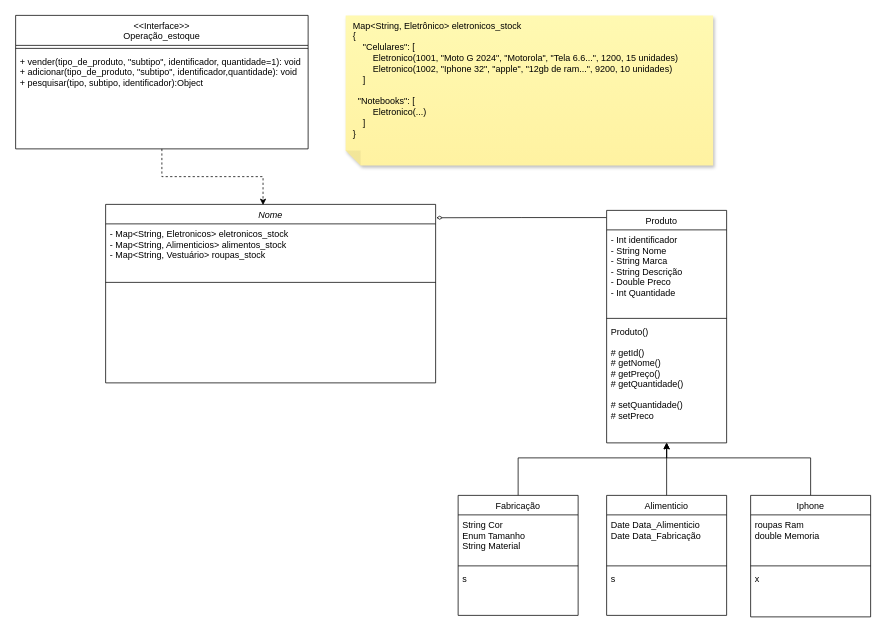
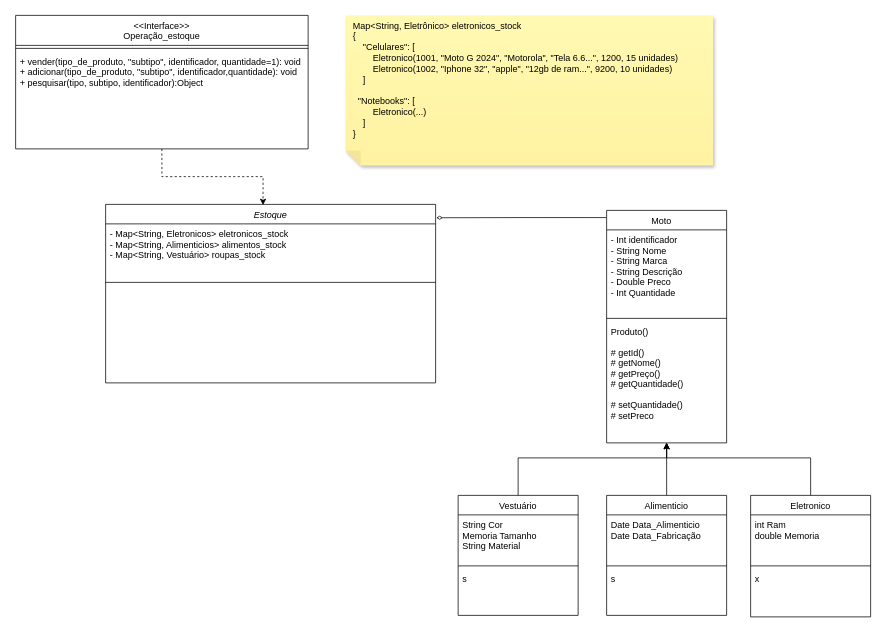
  <mxCell id="0" />
  <mxCell id="1" parent="0" />
- <mxCell id="2" value="Nome" style="swimlane;fontStyle=2;align=center;verticalAlign=top;childLayout=stackLayout;horizontal=1;startSize=26;horizontalStack=0;resizeParent=1;resizeLast=0;collapsible=1;marginBottom=0;rounded=0;shadow=0;strokeWidth=1;" vertex="1" parent="1"><mxGeometry x="140" y="272" width="440" height="238" as="geometry"><mxRectangle x="230" y="140" width="160" height="26" as="alternateBounds" /></mxGeometry></mxCell>
+ <mxCell id="2" value="Estoque" style="swimlane;fontStyle=2;align=center;verticalAlign=top;childLayout=stackLayout;horizontal=1;startSize=26;horizontalStack=0;resizeParent=1;resizeLast=0;collapsible=1;marginBottom=0;rounded=0;shadow=0;strokeWidth=1;" vertex="1" parent="1"><mxGeometry x="140" y="272" width="440" height="238" as="geometry"><mxRectangle x="230" y="140" width="160" height="26" as="alternateBounds" /></mxGeometry></mxCell>
  <mxCell id="3" value="- Map&lt;String, Eletronicos&gt; eletronicos_stock&#10;- Map&lt;String, Alimenticios&gt; alimentos_stock&#10;- Map&lt;String, Vestuário&gt; roupas_stock&#10;&#10;&#10;" style="text;align=left;verticalAlign=top;spacingLeft=4;spacingRight=4;overflow=hidden;rotatable=0;points=[[0,0.5],[1,0.5]];portConstraint=eastwest;" vertex="1" parent="2"><mxGeometry y="26" width="440" height="74" as="geometry" /></mxCell>
  <mxCell id="4" value="" style="line;html=1;strokeWidth=1;align=left;verticalAlign=middle;spacingTop=-1;spacingLeft=3;spacingRight=3;rotatable=0;labelPosition=right;points=[];portConstraint=eastwest;" vertex="1" parent="2"><mxGeometry y="100" width="440" height="8" as="geometry" /></mxCell>
- <mxCell id="5" value="Produto    " style="swimlane;fontStyle=0;align=center;verticalAlign=top;childLayout=stackLayout;horizontal=1;startSize=26;horizontalStack=0;resizeParent=1;resizeLast=0;collapsible=1;marginBottom=0;rounded=0;shadow=0;strokeWidth=1;" vertex="1" parent="1"><mxGeometry x="808" y="280" width="160" height="310" as="geometry"><mxRectangle x="550" y="140" width="160" height="26" as="alternateBounds" /></mxGeometry></mxCell>
+ <mxCell id="5" value="Moto    " style="swimlane;fontStyle=0;align=center;verticalAlign=top;childLayout=stackLayout;horizontal=1;startSize=26;horizontalStack=0;resizeParent=1;resizeLast=0;collapsible=1;marginBottom=0;rounded=0;shadow=0;strokeWidth=1;" vertex="1" parent="1"><mxGeometry x="808" y="280" width="160" height="310" as="geometry"><mxRectangle x="550" y="140" width="160" height="26" as="alternateBounds" /></mxGeometry></mxCell>
  <mxCell id="6" value="- Int identificador&#10;- String Nome&#10;- String Marca&#10;- String Descrição&#10;- Double Preco&#10;- Int Quantidade&#10;" style="text;align=left;verticalAlign=top;spacingLeft=4;spacingRight=4;overflow=hidden;rotatable=0;points=[[0,0.5],[1,0.5]];portConstraint=eastwest;" vertex="1" parent="5"><mxGeometry y="26" width="160" height="114" as="geometry" /></mxCell>
  <mxCell id="7" value="" style="line;html=1;strokeWidth=1;align=left;verticalAlign=middle;spacingTop=-1;spacingLeft=3;spacingRight=3;rotatable=0;labelPosition=right;points=[];portConstraint=eastwest;" vertex="1" parent="5"><mxGeometry y="140" width="160" height="8" as="geometry" /></mxCell>
  <mxCell id="8" value="Produto()&#10;&#10;# getId()&#10;# getNome()&#10;# getPreço()&#10;# getQuantidade()&#10;&#10;# setQuantidade()&#10;# setPreco&#10;&#10;" style="text;align=left;verticalAlign=top;spacingLeft=4;spacingRight=4;overflow=hidden;rotatable=0;points=[[0,0.5],[1,0.5]];portConstraint=eastwest;" vertex="1" parent="5"><mxGeometry y="148" width="160" height="152" as="geometry" /></mxCell>
  <mxCell id="9" style="edgeStyle=orthogonalEdgeStyle;rounded=0;orthogonalLoop=1;jettySize=auto;html=1;entryX=0.5;entryY=1;entryDx=0;entryDy=0;" edge="1" parent="1" source="10" target="5"><mxGeometry relative="1" as="geometry" /></mxCell>
  <mxCell id="10" value="Alimenticio" style="swimlane;fontStyle=0;align=center;verticalAlign=top;childLayout=stackLayout;horizontal=1;startSize=26;horizontalStack=0;resizeParent=1;resizeLast=0;collapsible=1;marginBottom=0;rounded=0;shadow=0;strokeWidth=1;" vertex="1" parent="1"><mxGeometry x="808" y="660" width="160" height="160" as="geometry"><mxRectangle x="550" y="140" width="160" height="26" as="alternateBounds" /></mxGeometry></mxCell>
  <mxCell id="11" value="Date Data_Alimenticio&#10;Date Data_Fabricação&#10;" style="text;align=left;verticalAlign=top;spacingLeft=4;spacingRight=4;overflow=hidden;rotatable=0;points=[[0,0.5],[1,0.5]];portConstraint=eastwest;" vertex="1" parent="10"><mxGeometry y="26" width="160" height="64" as="geometry" /></mxCell>
  <mxCell id="12" value="" style="line;html=1;strokeWidth=1;align=left;verticalAlign=middle;spacingTop=-1;spacingLeft=3;spacingRight=3;rotatable=0;labelPosition=right;points=[];portConstraint=eastwest;" vertex="1" parent="10"><mxGeometry y="90" width="160" height="8" as="geometry" /></mxCell>
  <mxCell id="13" value="s" style="text;align=left;verticalAlign=top;spacingLeft=4;spacingRight=4;overflow=hidden;rotatable=0;points=[[0,0.5],[1,0.5]];portConstraint=eastwest;" vertex="1" parent="10"><mxGeometry y="98" width="160" height="52" as="geometry" /></mxCell>
  <mxCell id="14" style="edgeStyle=orthogonalEdgeStyle;rounded=0;orthogonalLoop=1;jettySize=auto;html=1;entryX=0.5;entryY=1;entryDx=0;entryDy=0;" edge="1" parent="1" source="15" target="5"><mxGeometry relative="1" as="geometry"><Array as="points"><mxPoint x="690" y="610" /><mxPoint x="888" y="610" /></Array></mxGeometry></mxCell>
- <mxCell id="15" value="Fabricação" style="swimlane;fontStyle=0;align=center;verticalAlign=top;childLayout=stackLayout;horizontal=1;startSize=26;horizontalStack=0;resizeParent=1;resizeLast=0;collapsible=1;marginBottom=0;rounded=0;shadow=0;strokeWidth=1;" vertex="1" parent="1"><mxGeometry x="610" y="660" width="160" height="160" as="geometry"><mxRectangle x="550" y="140" width="160" height="26" as="alternateBounds" /></mxGeometry></mxCell>
- <mxCell id="16" value="String Cor&#10;Enum Tamanho&#10;String Material&#10;" style="text;align=left;verticalAlign=top;spacingLeft=4;spacingRight=4;overflow=hidden;rotatable=0;points=[[0,0.5],[1,0.5]];portConstraint=eastwest;" vertex="1" parent="15"><mxGeometry y="26" width="160" height="64" as="geometry" /></mxCell>
+ <mxCell id="15" value="Vestuário" style="swimlane;fontStyle=0;align=center;verticalAlign=top;childLayout=stackLayout;horizontal=1;startSize=26;horizontalStack=0;resizeParent=1;resizeLast=0;collapsible=1;marginBottom=0;rounded=0;shadow=0;strokeWidth=1;" vertex="1" parent="1"><mxGeometry x="610" y="660" width="160" height="160" as="geometry"><mxRectangle x="550" y="140" width="160" height="26" as="alternateBounds" /></mxGeometry></mxCell>
+ <mxCell id="16" value="String Cor&#10;Memoria Tamanho&#10;String Material&#10;" style="text;align=left;verticalAlign=top;spacingLeft=4;spacingRight=4;overflow=hidden;rotatable=0;points=[[0,0.5],[1,0.5]];portConstraint=eastwest;" vertex="1" parent="15"><mxGeometry y="26" width="160" height="64" as="geometry" /></mxCell>
  <mxCell id="17" value="" style="line;html=1;strokeWidth=1;align=left;verticalAlign=middle;spacingTop=-1;spacingLeft=3;spacingRight=3;rotatable=0;labelPosition=right;points=[];portConstraint=eastwest;" vertex="1" parent="15"><mxGeometry y="90" width="160" height="8" as="geometry" /></mxCell>
  <mxCell id="18" value="s" style="text;align=left;verticalAlign=top;spacingLeft=4;spacingRight=4;overflow=hidden;rotatable=0;points=[[0,0.5],[1,0.5]];portConstraint=eastwest;" vertex="1" parent="15"><mxGeometry y="98" width="160" height="52" as="geometry" /></mxCell>
  <mxCell id="19" style="edgeStyle=orthogonalEdgeStyle;rounded=0;orthogonalLoop=1;jettySize=auto;html=1;entryX=0.5;entryY=1;entryDx=0;entryDy=0;" edge="1" parent="1" source="20" target="5"><mxGeometry relative="1" as="geometry"><Array as="points"><mxPoint x="1080" y="610" /><mxPoint x="888" y="610" /></Array></mxGeometry></mxCell>
- <mxCell id="20" value="Iphone" style="swimlane;fontStyle=0;align=center;verticalAlign=top;childLayout=stackLayout;horizontal=1;startSize=26;horizontalStack=0;resizeParent=1;resizeLast=0;collapsible=1;marginBottom=0;rounded=0;shadow=0;strokeWidth=1;" vertex="1" parent="1"><mxGeometry x="1000" y="660" width="160" height="162" as="geometry"><mxRectangle x="550" y="140" width="160" height="26" as="alternateBounds" /></mxGeometry></mxCell>
- <mxCell id="21" value="roupas Ram&#10;double Memoria&#10;" style="text;align=left;verticalAlign=top;spacingLeft=4;spacingRight=4;overflow=hidden;rotatable=0;points=[[0,0.5],[1,0.5]];portConstraint=eastwest;" vertex="1" parent="20"><mxGeometry y="26" width="160" height="64" as="geometry" /></mxCell>
+ <mxCell id="20" value="Eletronico" style="swimlane;fontStyle=0;align=center;verticalAlign=top;childLayout=stackLayout;horizontal=1;startSize=26;horizontalStack=0;resizeParent=1;resizeLast=0;collapsible=1;marginBottom=0;rounded=0;shadow=0;strokeWidth=1;" vertex="1" parent="1"><mxGeometry x="1000" y="660" width="160" height="162" as="geometry"><mxRectangle x="550" y="140" width="160" height="26" as="alternateBounds" /></mxGeometry></mxCell>
+ <mxCell id="21" value="int Ram&#10;double Memoria&#10;" style="text;align=left;verticalAlign=top;spacingLeft=4;spacingRight=4;overflow=hidden;rotatable=0;points=[[0,0.5],[1,0.5]];portConstraint=eastwest;" vertex="1" parent="20"><mxGeometry y="26" width="160" height="64" as="geometry" /></mxCell>
  <mxCell id="22" value="" style="line;html=1;strokeWidth=1;align=left;verticalAlign=middle;spacingTop=-1;spacingLeft=3;spacingRight=3;rotatable=0;labelPosition=right;points=[];portConstraint=eastwest;" vertex="1" parent="20"><mxGeometry y="90" width="160" height="8" as="geometry" /></mxCell>
  <mxCell id="23" value="x" style="text;align=left;verticalAlign=top;spacingLeft=4;spacingRight=4;overflow=hidden;rotatable=0;points=[[0,0.5],[1,0.5]];portConstraint=eastwest;" vertex="1" parent="20"><mxGeometry y="98" width="160" height="64" as="geometry" /></mxCell>
  <mxCell id="24" value="&lt;div&gt;Map&amp;lt;String, Eletrônico&amp;gt; eletronicos_stock&amp;nbsp;&lt;/div&gt;&lt;div&gt;{&amp;nbsp; &lt;br&gt;&lt;/div&gt;&lt;div&gt;&amp;nbsp;&amp;nbsp;&amp;nbsp; &quot;Celulares&quot;: [&lt;/div&gt;&lt;div&gt;&amp;nbsp;&amp;nbsp;&amp;nbsp;&amp;nbsp;&amp;nbsp;&amp;nbsp;&amp;nbsp; Eletronico(1001, &quot;Moto G 2024&quot;, &quot;Motorola&quot;, &quot;Tela 6.6...&quot;, 1200, 15 unidades)&lt;/div&gt;&lt;div&gt;&amp;nbsp;&amp;nbsp;&amp;nbsp;&amp;nbsp;&amp;nbsp;&amp;nbsp;&amp;nbsp; Eletronico(1002, &quot;Iphone 32&quot;, &quot;apple&quot;, &quot;12gb de ram...&quot;, 9200, 10 unidades) &amp;nbsp;&amp;nbsp; &lt;/div&gt;&lt;div&gt;&amp;nbsp;&amp;nbsp;&amp;nbsp; ]&lt;/div&gt;&lt;div&gt;&lt;br&gt;&lt;/div&gt;&lt;div&gt;&amp;nbsp; &quot;Notebooks&quot;: [ &amp;nbsp;&amp;nbsp; &lt;br&gt;&lt;/div&gt;&lt;div&gt;&amp;nbsp;&amp;nbsp;&amp;nbsp;&amp;nbsp;&amp;nbsp;&amp;nbsp;&amp;nbsp; Eletronico(...)&lt;/div&gt;&lt;div&gt;&amp;nbsp;&amp;nbsp;&amp;nbsp; ]&lt;/div&gt;}" style="shape=note;whiteSpace=wrap;html=1;backgroundOutline=1;fontColor=#000000;darkOpacity=0.05;fillColor=#FFF9B2;strokeColor=none;fillStyle=solid;direction=west;gradientDirection=north;gradientColor=#FFF2A1;shadow=1;size=20;pointerEvents=1;align=left;verticalAlign=top;spacingLeft=8;" vertex="1" parent="1"><mxGeometry x="460" y="20" width="490" height="200" as="geometry" /></mxCell>
  <mxCell id="25" style="edgeStyle=orthogonalEdgeStyle;rounded=0;orthogonalLoop=1;jettySize=auto;html=1;entryX=1.002;entryY=0.075;entryDx=0;entryDy=0;entryPerimeter=0;exitX=-0.003;exitY=0.031;exitDx=0;exitDy=0;exitPerimeter=0;endArrow=diamondThin;endFill=0;" edge="1" parent="1" source="5" target="2"><mxGeometry relative="1" as="geometry" /></mxCell>
  <mxCell id="26" value="&lt;&lt;Interface&gt;&gt;&#10;Operação_estoque" style="swimlane;fontStyle=0;align=center;verticalAlign=top;childLayout=stackLayout;horizontal=1;startSize=40;horizontalStack=0;resizeParent=1;resizeLast=0;collapsible=1;marginBottom=0;rounded=0;shadow=0;strokeWidth=1;" vertex="1" parent="1"><mxGeometry x="20" y="20" width="390" height="178" as="geometry"><mxRectangle x="550" y="140" width="160" height="26" as="alternateBounds" /></mxGeometry></mxCell>
  <mxCell id="27" value="" style="line;html=1;strokeWidth=1;align=left;verticalAlign=middle;spacingTop=-1;spacingLeft=3;spacingRight=3;rotatable=0;labelPosition=right;points=[];portConstraint=eastwest;" vertex="1" parent="26"><mxGeometry y="40" width="390" height="8" as="geometry" /></mxCell>
  <mxCell id="28" value="+ vender(tipo_de_produto, &quot;subtipo&quot;, identificador, quantidade=1): void&#10;+ adicionar(tipo_de_produto, &quot;subtipo&quot;, identificador,quantidade): void&#10;+ pesquisar(tipo, subtipo, identificador):Object&#10;&#10;" style="text;align=left;verticalAlign=top;spacingLeft=4;spacingRight=4;overflow=hidden;rotatable=0;points=[[0,0.5],[1,0.5]];portConstraint=eastwest;" vertex="1" parent="26"><mxGeometry y="48" width="390" height="130" as="geometry" /></mxCell>
  <mxCell id="29" style="edgeStyle=orthogonalEdgeStyle;rounded=0;orthogonalLoop=1;jettySize=auto;html=1;entryX=0.477;entryY=0.004;entryDx=0;entryDy=0;entryPerimeter=0;dashed=1;" edge="1" parent="1" source="26" target="2"><mxGeometry relative="1" as="geometry" /></mxCell>
